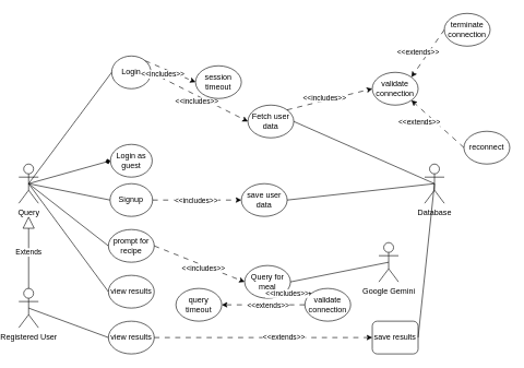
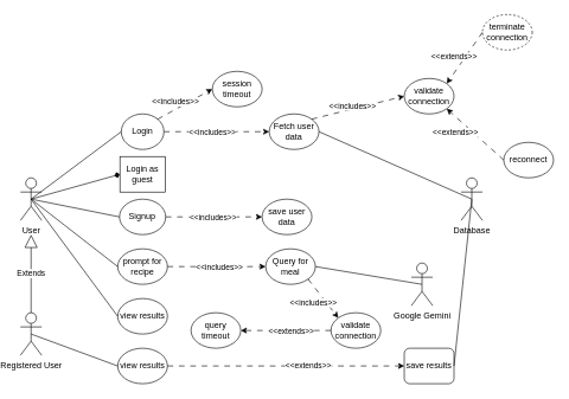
  <mxCell id="0" />
  <mxCell id="1" parent="0" />
- <mxCell id="2" value="Query" style="shape=umlActor;verticalLabelPosition=bottom;verticalAlign=top;html=1;outlineConnect=0;" parent="1" vertex="1"><mxGeometry x="20" y="250" width="30" height="60" as="geometry" /></mxCell>
+ <mxCell id="2" value="User" style="shape=umlActor;verticalLabelPosition=bottom;verticalAlign=top;html=1;outlineConnect=0;" parent="1" vertex="1"><mxGeometry x="20" y="250" width="30" height="60" as="geometry" /></mxCell>
  <mxCell id="3" value="Registered User" style="shape=umlActor;verticalLabelPosition=bottom;verticalAlign=top;html=1;outlineConnect=0;" parent="1" vertex="1"><mxGeometry x="20" y="440" width="30" height="60" as="geometry" /></mxCell>
  <mxCell id="4" value="Database" style="shape=umlActor;verticalLabelPosition=bottom;verticalAlign=top;html=1;outlineConnect=0;" parent="1" vertex="1"><mxGeometry x="640" y="250" width="30" height="60" as="geometry" /></mxCell>
  <mxCell id="5" value="Google Gemini" style="shape=umlActor;verticalLabelPosition=bottom;verticalAlign=top;html=1;outlineConnect=0;" parent="1" vertex="1"><mxGeometry x="570" y="370" width="30" height="60" as="geometry" /></mxCell>
- <mxCell id="6" value="Login" style="ellipse;whiteSpace=wrap;html=1;" parent="1" vertex="1"><mxGeometry x="161.88" y="85" width="60" height="50" as="geometry" /></mxCell>
+ <mxCell id="6" value="Login" style="ellipse;whiteSpace=wrap;html=1;" parent="1" vertex="1"><mxGeometry x="161.88" y="160" width="60" height="50" as="geometry" /></mxCell>
  <mxCell id="7" value="Signup" style="ellipse;whiteSpace=wrap;html=1;" parent="1" vertex="1"><mxGeometry x="159.38" y="280" width="65" height="50" as="geometry" /></mxCell>
- <mxCell id="8" value="Login as guest" style="ellipse;whiteSpace=wrap;html=1;" parent="1" vertex="1"><mxGeometry x="160" y="220" width="63.75" height="50" as="geometry" /></mxCell>
+ <mxCell id="8" value="Login as guest" style="whiteSpace=wrap;html=1;rounded=0;" parent="1" vertex="1"><mxGeometry x="160" y="220" width="63.75" height="50" as="geometry" /></mxCell>
  <mxCell id="9" value="Extends" style="endArrow=block;endSize=16;endFill=0;html=1;exitX=0.5;exitY=0;exitDx=0;exitDy=0;exitPerimeter=0;" parent="1" source="3" edge="1"><mxGeometry width="160" relative="1" as="geometry"><mxPoint x="240" y="470" as="sourcePoint" /><mxPoint x="35" y="330" as="targetPoint" /></mxGeometry></mxCell>
  <mxCell id="10" value="Fetch user data" style="ellipse;whiteSpace=wrap;html=1;" parent="1" vertex="1"><mxGeometry x="370" y="160" width="70" height="50" as="geometry" /></mxCell>
- <mxCell id="11" value="Query for meal" style="ellipse;whiteSpace=wrap;html=1;" parent="1" vertex="1"><mxGeometry x="365" y="405" width="70" height="50" as="geometry" /></mxCell>
+ <mxCell id="11" value="Query for meal" style="ellipse;whiteSpace=wrap;html=1;" parent="1" vertex="1"><mxGeometry x="365" y="350" width="70" height="50" as="geometry" /></mxCell>
  <mxCell id="12" value="prompt for recipe" style="ellipse;whiteSpace=wrap;html=1;" parent="1" vertex="1"><mxGeometry x="156.88" y="350" width="70" height="50" as="geometry" /></mxCell>
  <mxCell id="13" value="view results" style="ellipse;whiteSpace=wrap;html=1;" parent="1" vertex="1"><mxGeometry x="156.88" y="490" width="70" height="50" as="geometry" /></mxCell>
  <mxCell id="14" value="view results" style="ellipse;whiteSpace=wrap;html=1;" parent="1" vertex="1"><mxGeometry x="156.88" y="420" width="70" height="50" as="geometry" /></mxCell>
  <mxCell id="15" value="" style="endArrow=classic;html=1;dashed=1;exitX=1;exitY=0.5;exitDx=0;exitDy=0;entryX=0;entryY=0.5;entryDx=0;entryDy=0;dashPattern=8 8;" parent="1" source="12" target="11" edge="1"><mxGeometry width="50" height="50" relative="1" as="geometry"><mxPoint x="330" y="410" as="sourcePoint" /><mxPoint x="380" y="360" as="targetPoint" /></mxGeometry></mxCell>
  <mxCell id="16" value="&amp;lt;&amp;lt;includes&amp;gt;&amp;gt;" style="edgeLabel;html=1;align=center;verticalAlign=middle;resizable=0;points=[];" parent="15" vertex="1" connectable="0"><mxGeometry x="0.191" y="2" relative="1" as="geometry"><mxPoint x="-9" y="2" as="offset" /></mxGeometry></mxCell>
  <mxCell id="17" value="save user data" style="ellipse;whiteSpace=wrap;html=1;" parent="1" vertex="1"><mxGeometry x="360" y="280" width="70" height="50" as="geometry" /></mxCell>
  <mxCell id="18" value="" style="endArrow=classic;html=1;dashed=1;exitX=1;exitY=0.5;exitDx=0;exitDy=0;entryX=0;entryY=0.5;entryDx=0;entryDy=0;dashPattern=8 8;" parent="1" source="7" target="17" edge="1"><mxGeometry width="50" height="50" relative="1" as="geometry"><mxPoint x="227" y="304.5" as="sourcePoint" /><mxPoint x="365.12" y="304.5" as="targetPoint" /></mxGeometry></mxCell>
  <mxCell id="19" value="&amp;lt;&amp;lt;includes&amp;gt;&amp;gt;" style="edgeLabel;html=1;align=center;verticalAlign=middle;resizable=0;points=[];" parent="18" vertex="1" connectable="0"><mxGeometry x="0.191" y="2" relative="1" as="geometry"><mxPoint x="-15" y="2" as="offset" /></mxGeometry></mxCell>
  <mxCell id="20" value="" style="endArrow=classic;html=1;dashed=1;exitX=1;exitY=0.5;exitDx=0;exitDy=0;entryX=0;entryY=0.5;entryDx=0;entryDy=0;dashPattern=8 8;" parent="1" source="6" target="10" edge="1"><mxGeometry width="50" height="50" relative="1" as="geometry"><mxPoint x="246.88" y="240" as="sourcePoint" /><mxPoint x="385" y="240" as="targetPoint" /></mxGeometry></mxCell>
  <mxCell id="21" value="&amp;lt;&amp;lt;includes&amp;gt;&amp;gt;" style="edgeLabel;html=1;align=center;verticalAlign=middle;resizable=0;points=[];" parent="20" vertex="1" connectable="0"><mxGeometry x="0.191" y="2" relative="1" as="geometry"><mxPoint x="-20" y="2" as="offset" /></mxGeometry></mxCell>
  <mxCell id="22" value="" style="endArrow=none;html=1;exitX=0.5;exitY=0.5;exitDx=0;exitDy=0;exitPerimeter=0;entryX=0;entryY=0.5;entryDx=0;entryDy=0;" parent="1" source="2" target="6" edge="1"><mxGeometry width="50" height="50" relative="1" as="geometry"><mxPoint x="330" y="410" as="sourcePoint" /><mxPoint x="380" y="360" as="targetPoint" /></mxGeometry></mxCell>
  <mxCell id="23" value="" style="endArrow=diamond;html=1;exitX=0.5;exitY=0.5;exitDx=0;exitDy=0;exitPerimeter=0;entryX=0;entryY=0.5;entryDx=0;entryDy=0;" parent="1" source="2" target="8" edge="1"><mxGeometry width="50" height="50" relative="1" as="geometry"><mxPoint x="45" y="290" as="sourcePoint" /><mxPoint x="171.88" y="195" as="targetPoint" /></mxGeometry></mxCell>
  <mxCell id="24" value="" style="endArrow=none;html=1;exitX=0.5;exitY=0.5;exitDx=0;exitDy=0;exitPerimeter=0;entryX=0;entryY=0.5;entryDx=0;entryDy=0;" parent="1" source="2" target="7" edge="1"><mxGeometry width="50" height="50" relative="1" as="geometry"><mxPoint x="55" y="300" as="sourcePoint" /><mxPoint x="181.88" y="205" as="targetPoint" /></mxGeometry></mxCell>
  <mxCell id="25" value="" style="endArrow=none;html=1;exitX=0.5;exitY=0.5;exitDx=0;exitDy=0;exitPerimeter=0;entryX=0;entryY=0.5;entryDx=0;entryDy=0;" parent="1" source="2" target="12" edge="1"><mxGeometry width="50" height="50" relative="1" as="geometry"><mxPoint x="65" y="310" as="sourcePoint" /><mxPoint x="191.88" y="215" as="targetPoint" /></mxGeometry></mxCell>
  <mxCell id="26" value="" style="endArrow=none;html=1;exitX=0.5;exitY=0.5;exitDx=0;exitDy=0;exitPerimeter=0;entryX=0;entryY=0.5;entryDx=0;entryDy=0;" parent="1" source="2" target="14" edge="1"><mxGeometry width="50" height="50" relative="1" as="geometry"><mxPoint x="75" y="320" as="sourcePoint" /><mxPoint x="201.88" y="225" as="targetPoint" /></mxGeometry></mxCell>
  <mxCell id="27" value="" style="endArrow=none;html=1;exitX=0.5;exitY=0.5;exitDx=0;exitDy=0;exitPerimeter=0;entryX=0;entryY=0.5;entryDx=0;entryDy=0;" parent="1" source="3" target="13" edge="1"><mxGeometry width="50" height="50" relative="1" as="geometry"><mxPoint x="85" y="330" as="sourcePoint" /><mxPoint x="211.88" y="235" as="targetPoint" /></mxGeometry></mxCell>
  <mxCell id="28" value="" style="endArrow=none;html=1;exitX=1;exitY=0.5;exitDx=0;exitDy=0;entryX=0.5;entryY=0.5;entryDx=0;entryDy=0;entryPerimeter=0;" parent="1" source="10" target="4" edge="1"><mxGeometry width="50" height="50" relative="1" as="geometry"><mxPoint x="450" y="400" as="sourcePoint" /><mxPoint x="576.88" y="305" as="targetPoint" /></mxGeometry></mxCell>
- <mxCell id="29" value="" style="endArrow=none;html=1;exitX=1;exitY=0.5;exitDx=0;exitDy=0;entryX=0.5;entryY=0.5;entryDx=0;entryDy=0;entryPerimeter=0;" parent="1" source="17" target="4" edge="1"><mxGeometry width="50" height="50" relative="1" as="geometry"><mxPoint x="440" y="415" as="sourcePoint" /><mxPoint x="566.88" y="320" as="targetPoint" /></mxGeometry></mxCell>
  <mxCell id="30" value="" style="endArrow=none;html=1;exitX=1;exitY=0.5;exitDx=0;exitDy=0;entryX=0.5;entryY=0.5;entryDx=0;entryDy=0;entryPerimeter=0;" parent="1" source="11" target="5" edge="1"><mxGeometry width="50" height="50" relative="1" as="geometry"><mxPoint x="440" y="535" as="sourcePoint" /><mxPoint x="566.88" y="440" as="targetPoint" /></mxGeometry></mxCell>
  <mxCell id="31" value="save results" style="whiteSpace=wrap;html=1;rounded=1;" parent="1" vertex="1"><mxGeometry x="560" y="490" width="70" height="50" as="geometry" /></mxCell>
  <mxCell id="32" value="" style="endArrow=classic;html=1;dashed=1;exitX=1;exitY=0.5;exitDx=0;exitDy=0;entryX=0;entryY=0.5;entryDx=0;entryDy=0;dashPattern=8 8;" parent="1" source="13" target="31" edge="1"><mxGeometry width="50" height="50" relative="1" as="geometry"><mxPoint x="280" y="460" as="sourcePoint" /><mxPoint x="418.12" y="460" as="targetPoint" /></mxGeometry></mxCell>
  <mxCell id="33" value="&amp;lt;&amp;lt;extends&amp;gt;&amp;gt;" style="edgeLabel;html=1;align=center;verticalAlign=middle;resizable=0;points=[];" parent="32" vertex="1" connectable="0"><mxGeometry x="0.191" y="2" relative="1" as="geometry"><mxPoint as="offset" /></mxGeometry></mxCell>
  <mxCell id="34" value="" style="endArrow=none;html=1;exitX=1;exitY=0.5;exitDx=0;exitDy=0;entryX=0.5;entryY=0.5;entryDx=0;entryDy=0;entryPerimeter=0;" parent="1" source="31" target="4" edge="1"><mxGeometry width="50" height="50" relative="1" as="geometry"><mxPoint x="320" y="390" as="sourcePoint" /><mxPoint x="370" y="340" as="targetPoint" /></mxGeometry></mxCell>
  <mxCell id="35" value="session timeout" style="ellipse;whiteSpace=wrap;html=1;" parent="1" vertex="1"><mxGeometry x="290" y="100" width="70" height="50" as="geometry" /></mxCell>
  <mxCell id="36" value="" style="endArrow=classic;html=1;dashed=1;exitX=1;exitY=0;exitDx=0;exitDy=0;entryX=0;entryY=0.5;entryDx=0;entryDy=0;dashPattern=8 8;" parent="1" source="6" target="35" edge="1"><mxGeometry width="50" height="50" relative="1" as="geometry"><mxPoint x="231.88" y="150" as="sourcePoint" /><mxPoint x="380" y="150" as="targetPoint" /></mxGeometry></mxCell>
  <mxCell id="37" value="&amp;lt;&amp;lt;includes&amp;gt;&amp;gt;" style="edgeLabel;html=1;align=center;verticalAlign=middle;resizable=0;points=[];" parent="36" vertex="1" connectable="0"><mxGeometry x="0.191" y="2" relative="1" as="geometry"><mxPoint x="-20" y="2" as="offset" /></mxGeometry></mxCell>
  <mxCell id="38" value="validate connection" style="ellipse;whiteSpace=wrap;html=1;" parent="1" vertex="1"><mxGeometry x="456.91" y="440" width="70" height="50" as="geometry" /></mxCell>
  <mxCell id="39" value="" style="endArrow=classic;html=1;dashed=1;exitX=1;exitY=1;exitDx=0;exitDy=0;entryX=0;entryY=0;entryDx=0;entryDy=0;dashPattern=8 8;" parent="1" source="11" target="38" edge="1"><mxGeometry width="50" height="50" relative="1" as="geometry"><mxPoint x="400" y="420" as="sourcePoint" /><mxPoint x="466.91" y="490" as="targetPoint" /></mxGeometry></mxCell>
  <mxCell id="40" value="&amp;lt;&amp;lt;includes&amp;gt;&amp;gt;" style="edgeLabel;html=1;align=center;verticalAlign=middle;resizable=0;points=[];" parent="39" vertex="1" connectable="0"><mxGeometry x="0.191" y="2" relative="1" as="geometry"><mxPoint x="-20" y="2" as="offset" /></mxGeometry></mxCell>
  <mxCell id="41" value="validate connection" style="ellipse;whiteSpace=wrap;html=1;" parent="1" vertex="1"><mxGeometry x="560" y="110" width="70" height="50" as="geometry" /></mxCell>
  <mxCell id="42" value="" style="endArrow=classic;html=1;dashed=1;exitX=1;exitY=0;exitDx=0;exitDy=0;entryX=0;entryY=0.5;entryDx=0;entryDy=0;dashPattern=8 8;" parent="1" source="10" target="41" edge="1"><mxGeometry width="50" height="50" relative="1" as="geometry"><mxPoint x="392.839" y="177.322" as="sourcePoint" /><mxPoint x="570" y="160" as="targetPoint" /></mxGeometry></mxCell>
  <mxCell id="43" value="&amp;lt;&amp;lt;includes&amp;gt;&amp;gt;" style="edgeLabel;html=1;align=center;verticalAlign=middle;resizable=0;points=[];" parent="42" vertex="1" connectable="0"><mxGeometry x="0.191" y="2" relative="1" as="geometry"><mxPoint x="-20" y="2" as="offset" /></mxGeometry></mxCell>
  <mxCell id="44" value="reconnect" style="ellipse;whiteSpace=wrap;html=1;" parent="1" vertex="1"><mxGeometry x="700" y="200" width="70" height="50" as="geometry" /></mxCell>
  <mxCell id="45" value="" style="endArrow=classic;html=1;dashed=1;entryX=1;entryY=1;entryDx=0;entryDy=0;dashPattern=8 8;exitX=0;exitY=0.5;exitDx=0;exitDy=0;" parent="1" source="44" target="41" edge="1"><mxGeometry width="50" height="50" relative="1" as="geometry"><mxPoint x="690" y="280" as="sourcePoint" /><mxPoint x="458.45" y="252.68" as="targetPoint" /></mxGeometry></mxCell>
  <mxCell id="46" value="&amp;lt;&amp;lt;extends&amp;gt;&amp;gt;" style="edgeLabel;html=1;align=center;verticalAlign=middle;resizable=0;points=[];" parent="45" vertex="1" connectable="0"><mxGeometry x="0.191" y="2" relative="1" as="geometry"><mxPoint x="-20" y="2" as="offset" /></mxGeometry></mxCell>
- <mxCell id="47" value="terminate connection" style="ellipse;whiteSpace=wrap;html=1;" parent="1" vertex="1"><mxGeometry x="670" y="20" width="70" height="50" as="geometry" /></mxCell>
+ <mxCell id="47" value="terminate connection" style="ellipse;whiteSpace=wrap;html=1;dashed=1;" parent="1" vertex="1"><mxGeometry x="670" y="20" width="70" height="50" as="geometry" /></mxCell>
  <mxCell id="48" value="" style="endArrow=classic;html=1;dashed=1;exitX=0;exitY=0.5;exitDx=0;exitDy=0;entryX=1;entryY=0;entryDx=0;entryDy=0;dashPattern=8 8;" parent="1" source="47" target="41" edge="1"><mxGeometry width="50" height="50" relative="1" as="geometry"><mxPoint x="590" y="40" as="sourcePoint" /><mxPoint x="453.45" y="132.68" as="targetPoint" /></mxGeometry></mxCell>
  <mxCell id="49" value="&amp;lt;&amp;lt;extends&amp;gt;&amp;gt;" style="edgeLabel;html=1;align=center;verticalAlign=middle;resizable=0;points=[];" parent="48" vertex="1" connectable="0"><mxGeometry x="0.191" y="2" relative="1" as="geometry"><mxPoint x="-12" y="-9" as="offset" /></mxGeometry></mxCell>
  <mxCell id="50" value="query timeout" style="ellipse;whiteSpace=wrap;html=1;" parent="1" vertex="1"><mxGeometry x="260" y="440" width="70" height="50" as="geometry" /></mxCell>
  <mxCell id="51" value="" style="endArrow=classic;html=1;dashed=1;exitX=0;exitY=0.5;exitDx=0;exitDy=0;entryX=1;entryY=0.5;entryDx=0;entryDy=0;dashPattern=8 8;" parent="1" source="38" target="50" edge="1"><mxGeometry width="50" height="50" relative="1" as="geometry"><mxPoint x="229.999" y="492.322" as="sourcePoint" /><mxPoint x="63.7" y="507.68" as="targetPoint" /></mxGeometry></mxCell>
  <mxCell id="52" value="&amp;lt;&amp;lt;extends&amp;gt;&amp;gt;" style="edgeLabel;html=1;align=center;verticalAlign=middle;resizable=0;points=[];" parent="51" vertex="1" connectable="0"><mxGeometry x="0.191" y="2" relative="1" as="geometry"><mxPoint x="20" y="-2" as="offset" /></mxGeometry></mxCell>
